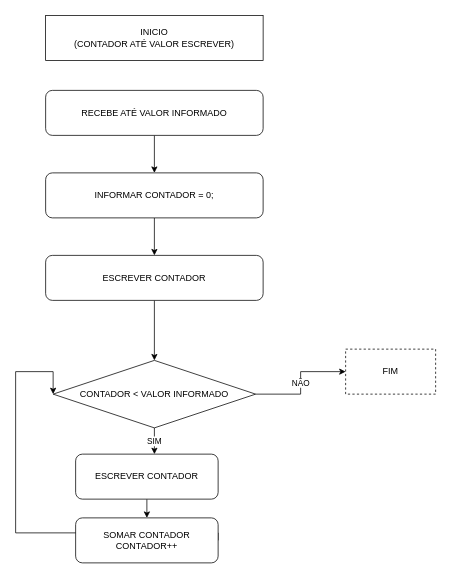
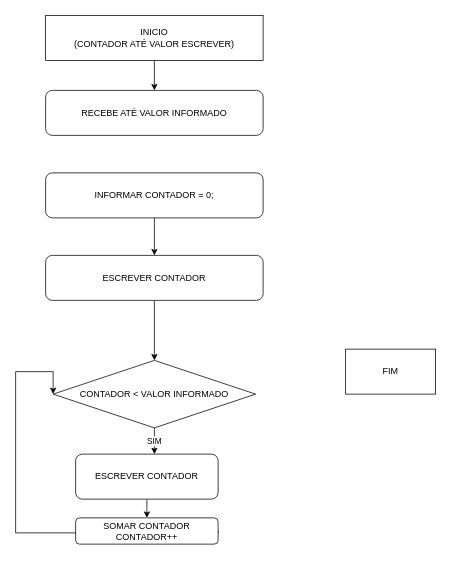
  <mxCell id="0" />
  <mxCell id="1" parent="0" />
+ <mxCell id="2" style="edgeStyle=orthogonalEdgeStyle;rounded=0;orthogonalLoop=1;jettySize=auto;html=1;exitX=0.5;exitY=1;exitDx=0;exitDy=0;entryX=0.5;entryY=0;entryDx=0;entryDy=0;" edge="1" parent="1" source="3" target="5"><mxGeometry relative="1" as="geometry" /></mxCell>
  <mxCell id="3" value="INICIO&lt;div&gt;(CONTADOR ATÉ VALOR ESCREVER)&lt;/div&gt;" style="rounded=0;whiteSpace=wrap;html=1;" vertex="1" parent="1"><mxGeometry x="60" width="290" height="60" as="geometry" y="20" /></mxCell>
- <mxCell id="4" style="edgeStyle=orthogonalEdgeStyle;rounded=0;orthogonalLoop=1;jettySize=auto;html=1;exitX=0.5;exitY=1;exitDx=0;exitDy=0;entryX=0.5;entryY=0;entryDx=0;entryDy=0;" edge="1" parent="1" source="5" target="7"><mxGeometry relative="1" as="geometry" /></mxCell>
  <mxCell id="5" value="RECEBE ATÉ VALOR INFORMADO" style="rounded=1;whiteSpace=wrap;html=1;" vertex="1" parent="1"><mxGeometry x="60" y="120" width="290" height="60" as="geometry" /></mxCell>
  <mxCell id="6" style="edgeStyle=orthogonalEdgeStyle;rounded=0;orthogonalLoop=1;jettySize=auto;html=1;exitX=0.5;exitY=1;exitDx=0;exitDy=0;entryX=0.5;entryY=0;entryDx=0;entryDy=0;" edge="1" parent="1" source="7" target="9"><mxGeometry relative="1" as="geometry" /></mxCell>
  <mxCell id="7" value="INFORMAR CONTADOR = 0;" style="rounded=1;whiteSpace=wrap;html=1;" vertex="1" parent="1"><mxGeometry x="60" y="230" width="290" height="60" as="geometry" /></mxCell>
  <mxCell id="8" style="edgeStyle=orthogonalEdgeStyle;rounded=0;orthogonalLoop=1;jettySize=auto;html=1;exitX=0.5;exitY=1;exitDx=0;exitDy=0;" edge="1" parent="1" source="9" target="11"><mxGeometry relative="1" as="geometry" /></mxCell>
  <mxCell id="9" value="ESCREVER CONTADOR" style="rounded=1;whiteSpace=wrap;html=1;" vertex="1" parent="1"><mxGeometry x="60" y="340" width="290" height="60" as="geometry" /></mxCell>
- <mxCell id="10" value="NÃO" style="edgeStyle=orthogonalEdgeStyle;rounded=0;orthogonalLoop=1;jettySize=auto;html=1;exitX=1;exitY=0.5;exitDx=0;exitDy=0;entryX=0;entryY=0.5;entryDx=0;entryDy=0;" edge="1" parent="1" source="11" target="16"><mxGeometry relative="1" as="geometry" /></mxCell>
  <mxCell id="11" value="CONTADOR &amp;lt; VALOR INFORMADO" style="rhombus;whiteSpace=wrap;html=1;" vertex="1" parent="1"><mxGeometry x="70" y="480" width="270" height="90" as="geometry" /></mxCell>
  <mxCell id="12" style="edgeStyle=orthogonalEdgeStyle;rounded=0;orthogonalLoop=1;jettySize=auto;html=1;exitX=0.5;exitY=1;exitDx=0;exitDy=0;entryX=0.5;entryY=0;entryDx=0;entryDy=0;" edge="1" parent="1" source="13" target="15"><mxGeometry relative="1" as="geometry" /></mxCell>
  <mxCell id="13" value="ESCREVER CONTADOR" style="rounded=1;whiteSpace=wrap;html=1;" vertex="1" parent="1"><mxGeometry x="100" y="605" width="190" height="60" as="geometry" /></mxCell>
  <mxCell id="14" style="edgeStyle=orthogonalEdgeStyle;rounded=0;orthogonalLoop=1;jettySize=auto;html=1;exitX=1;exitY=0.5;exitDx=0;exitDy=0;entryX=0;entryY=0.5;entryDx=0;entryDy=0;" edge="1" parent="1" source="15" target="11"><mxGeometry relative="1" as="geometry"><Array as="points"><mxPoint x="20" y="710" /><mxPoint x="20" y="495" /></Array></mxGeometry></mxCell>
- <mxCell id="15" value="SOMAR CONTADOR&lt;div&gt;CONTADOR++&lt;/div&gt;" style="rounded=1;whiteSpace=wrap;html=1;" vertex="1" parent="1"><mxGeometry x="100" y="690" width="190" height="60" as="geometry" /></mxCell>
- <mxCell id="16" value="FIM" style="rounded=0;whiteSpace=wrap;html=1;dashed=1;" vertex="1" parent="1"><mxGeometry x="460" y="465" width="120" height="60" as="geometry" /></mxCell>
+ <mxCell id="15" value="SOMAR CONTADOR&lt;div&gt;CONTADOR++&lt;/div&gt;" style="rounded=1;whiteSpace=wrap;html=1;" vertex="1" parent="1"><mxGeometry x="100" y="690" width="190" height="35" as="geometry" /></mxCell>
+ <mxCell id="16" value="FIM" style="rounded=0;whiteSpace=wrap;html=1;" vertex="1" parent="1"><mxGeometry x="460" y="465" width="120" height="60" as="geometry" /></mxCell>
  <mxCell id="17" value="SIM" style="edgeStyle=orthogonalEdgeStyle;rounded=0;orthogonalLoop=1;jettySize=auto;html=1;exitX=0.5;exitY=1;exitDx=0;exitDy=0;entryX=0.553;entryY=0;entryDx=0;entryDy=0;entryPerimeter=0;" edge="1" parent="1" source="11" target="13"><mxGeometry relative="1" as="geometry" /></mxCell>
